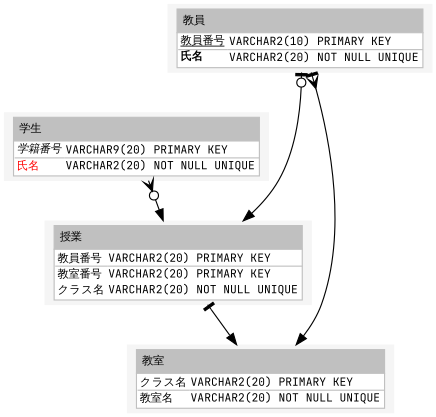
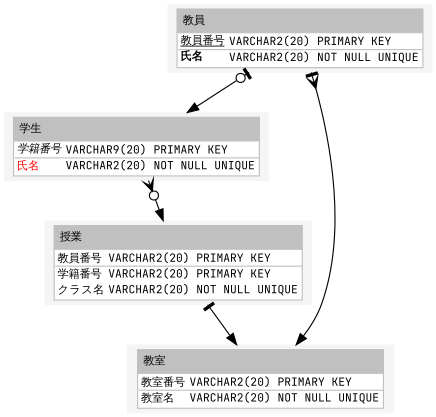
  digraph {
    fontname="JetBrains Mono"
    node [color=whitesmoke fillcolor=whitesmoke fontname="JetBrains Mono" fontsize=10 shape=box style=filled]
    edge [dir=both fontname="JetBrains Mono" fontsize=10]
    n1 [label=< 		<table border="0" cellspacing="0" cellpadding="0" bgcolor="gray"> 		<tr> 			<td align="left" valign="bottom" cellpadding="4" border="1" color="gray">学生</td> 		</tr> 		<tr> 			<td> 				<table bgcolor="white" color="gray" border="1" cellborder="0" cellspacing="1" cellpadding="1"> 				<tr> 					<td align="left" port="学籍番号"><i>学籍番号</i></td> 					<td align="left" port="">VARCHAR9(20) PRIMARY KEY</td> 				</tr> 				<hr /> 				<tr> 					<td align="left" port="氏名"><font color="red">氏名</font></td> 					<td align="left" port="">VARCHAR2(20) NOT NULL UNIQUE</td> 				</tr> 				</table> 			</td> 		</tr> 		</table>>]
-   n2 [label=< 		<table border="0" cellspacing="0" cellpadding="0" bgcolor="gray"> 		<tr> 			<td align="left" valign="bottom" cellpadding="4" border="1" color="gray">授業</td> 		</tr> 		<tr> 			<td> 				<table bgcolor="white" color="gray" border="1" cellborder="0" cellspacing="1" cellpadding="1"> 				<tr> 					<td align="left">教員番号</td> 					<td align="left">VARCHAR2(20) PRIMARY KEY</td> 				</tr> 				<hr /> 				<tr> 					<td align="left">教室番号</td> 					<td align="left">VARCHAR2(20) PRIMARY KEY</td> 				</tr> 				<tr> 					<td align="left">クラス名</td> 					<td align="left">VARCHAR2(20) NOT NULL UNIQUE</td> 				</tr> 				</table> 			</td> 		</tr> 		</table>>]
-   n3 [label=< 		<table border="0" cellspacing="0" cellpadding="0" bgcolor="gray"> 		<tr> 			<td align="left" valign="bottom" cellpadding="4" border="1" color="gray">教室</td> 		</tr> 		<tr> 			<td> 				<table bgcolor="white" color="gray" border="1" cellborder="0" cellspacing="1" cellpadding="1"> 				<tr> 					<td align="left">クラス名</td> 					<td align="left">VARCHAR2(20) PRIMARY KEY</td> 				</tr> 				<hr /> 				<tr> 					<td align="left">教室名</td> 					<td align="left">VARCHAR2(20) NOT NULL UNIQUE</td> 				</tr> 				</table> 			</td> 		</tr> 		</table>>]
-   n4 [label=< 		<table border="0" cellspacing="0" cellpadding="0" bgcolor="gray"> 		<tr> 			<td align="left" valign="bottom" cellpadding="4" border="1" color="gray">教員</td> 		</tr> 		<tr> 			<td> 				<table bgcolor="white" color="gray" border="1" cellborder="0" cellspacing="1" cellpadding="1"> 				<tr> 					<td align="left" port="教員番号"><u>教員番号</u></td> 					<td align="left" port="">VARCHAR2(10) PRIMARY KEY</td> 				</tr> 				<hr /> 				<tr> 					<td align="left" port="氏名"><b>氏名</b></td> 					<td align="left" port="">VARCHAR2(20) NOT NULL UNIQUE</td> 				</tr> 				</table> 			</td> 		</tr> 		</table>>]
+   n2 [label=< 		<table border="0" cellspacing="0" cellpadding="0" bgcolor="gray"> 		<tr> 			<td align="left" valign="bottom" cellpadding="4" border="1" color="gray">授業</td> 		</tr> 		<tr> 			<td> 				<table bgcolor="white" color="gray" border="1" cellborder="0" cellspacing="1" cellpadding="1"> 				<tr> 					<td align="left">教員番号</td> 					<td align="left">VARCHAR2(20) PRIMARY KEY</td> 				</tr> 				<hr /> 				<tr> 					<td align="left">学籍番号</td> 					<td align="left">VARCHAR2(20) PRIMARY KEY</td> 				</tr> 				<tr> 					<td align="left">クラス名</td> 					<td align="left">VARCHAR2(20) NOT NULL UNIQUE</td> 				</tr> 				</table> 			</td> 		</tr> 		</table>>]
+   n3 [label=< 		<table border="0" cellspacing="0" cellpadding="0" bgcolor="gray"> 		<tr> 			<td align="left" valign="bottom" cellpadding="4" border="1" color="gray">教室</td> 		</tr> 		<tr> 			<td> 				<table bgcolor="white" color="gray" border="1" cellborder="0" cellspacing="1" cellpadding="1"> 				<tr> 					<td align="left">教室番号</td> 					<td align="left">VARCHAR2(20) PRIMARY KEY</td> 				</tr> 				<hr /> 				<tr> 					<td align="left">教室名</td> 					<td align="left">VARCHAR2(20) NOT NULL UNIQUE</td> 				</tr> 				</table> 			</td> 		</tr> 		</table>>]
+   n4 [label=< 		<table border="0" cellspacing="0" cellpadding="0" bgcolor="gray"> 		<tr> 			<td align="left" valign="bottom" cellpadding="4" border="1" color="gray">教員</td> 		</tr> 		<tr> 			<td> 				<table bgcolor="white" color="gray" border="1" cellborder="0" cellspacing="1" cellpadding="1"> 				<tr> 					<td align="left" port="教員番号"><u>教員番号</u></td> 					<td align="left" port="">VARCHAR2(20) PRIMARY KEY</td> 				</tr> 				<hr /> 				<tr> 					<td align="left" port="氏名"><b>氏名</b></td> 					<td align="left" port="">VARCHAR2(20) NOT NULL UNIQUE</td> 				</tr> 				</table> 			</td> 		</tr> 		</table>>]
    n1 -> n2 [arrowtail=crowodot]
    n2 -> n3 [arrowtail=tee]
-   n4 -> n2 [arrowtail=teeodot]
+   n4 -> n1 [arrowtail=teeodot]
    n4 -> n3 [arrowtail=teecrow]
  }
